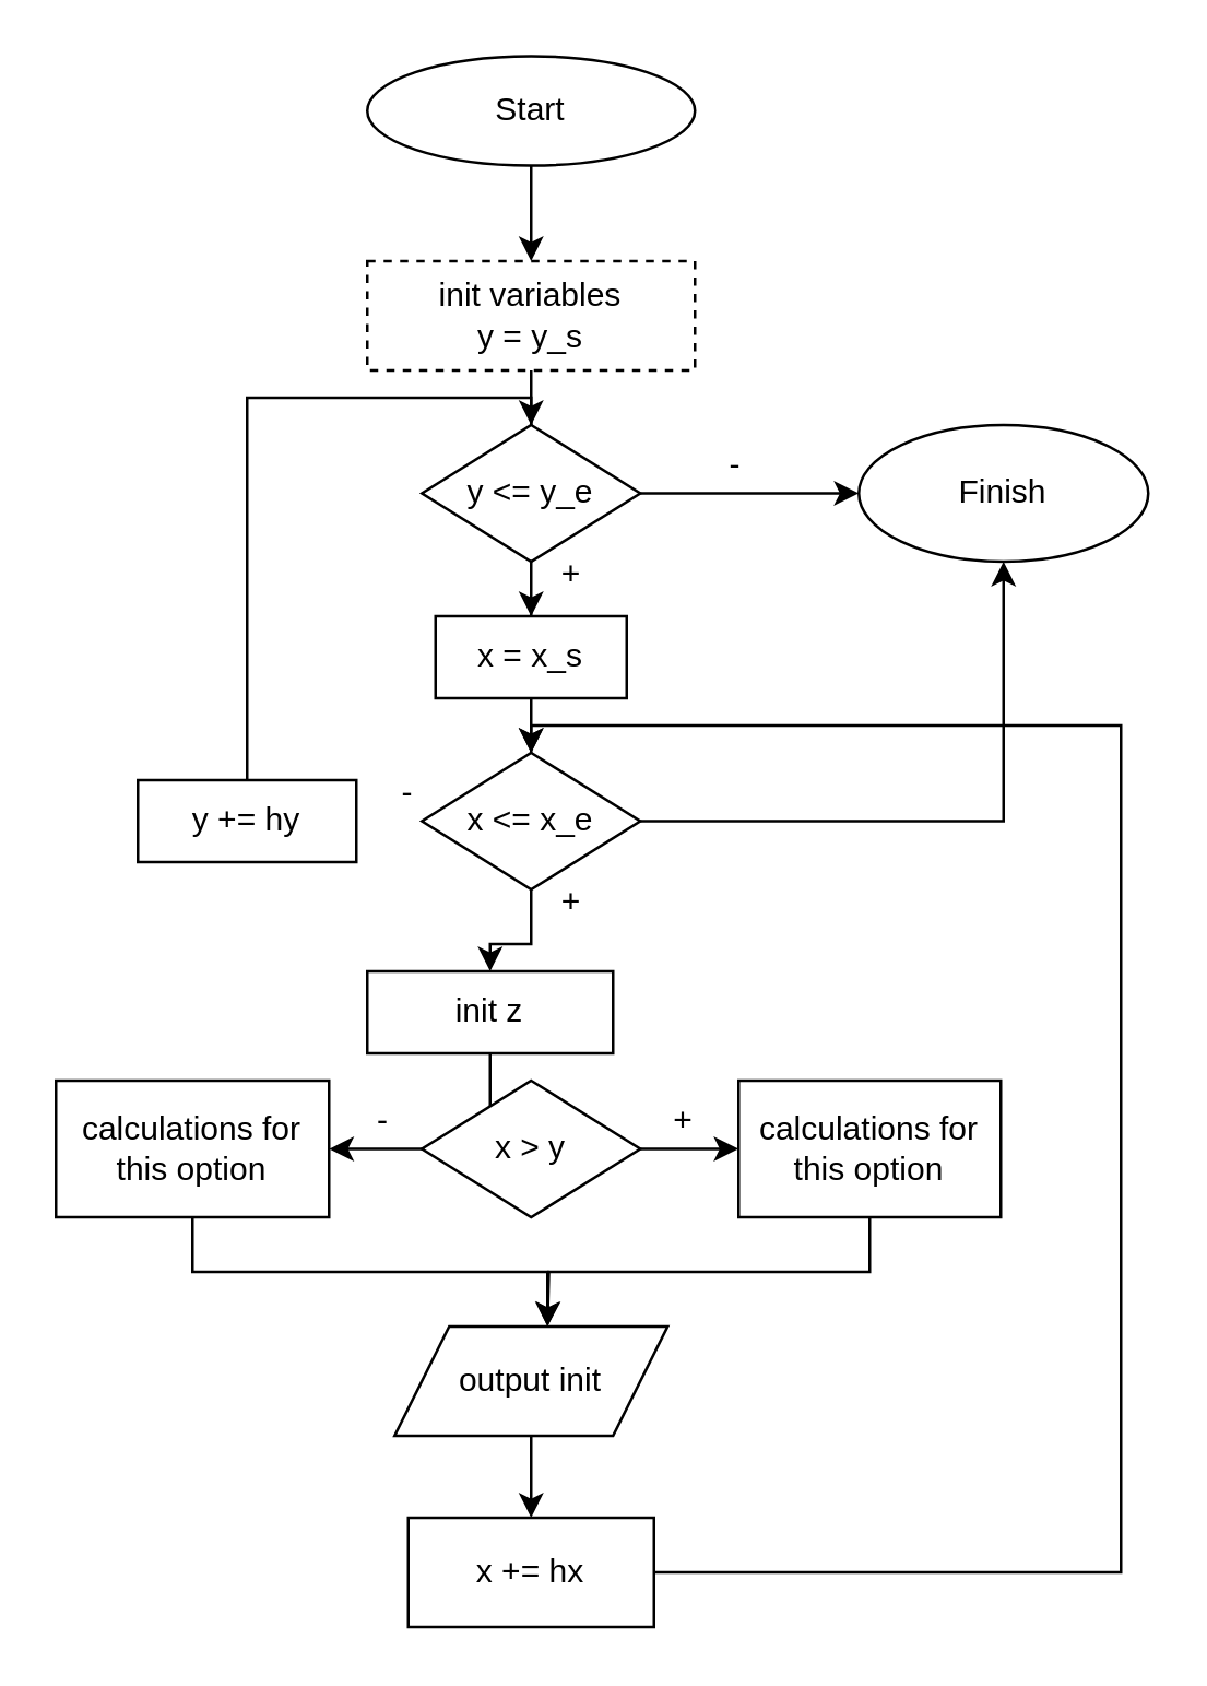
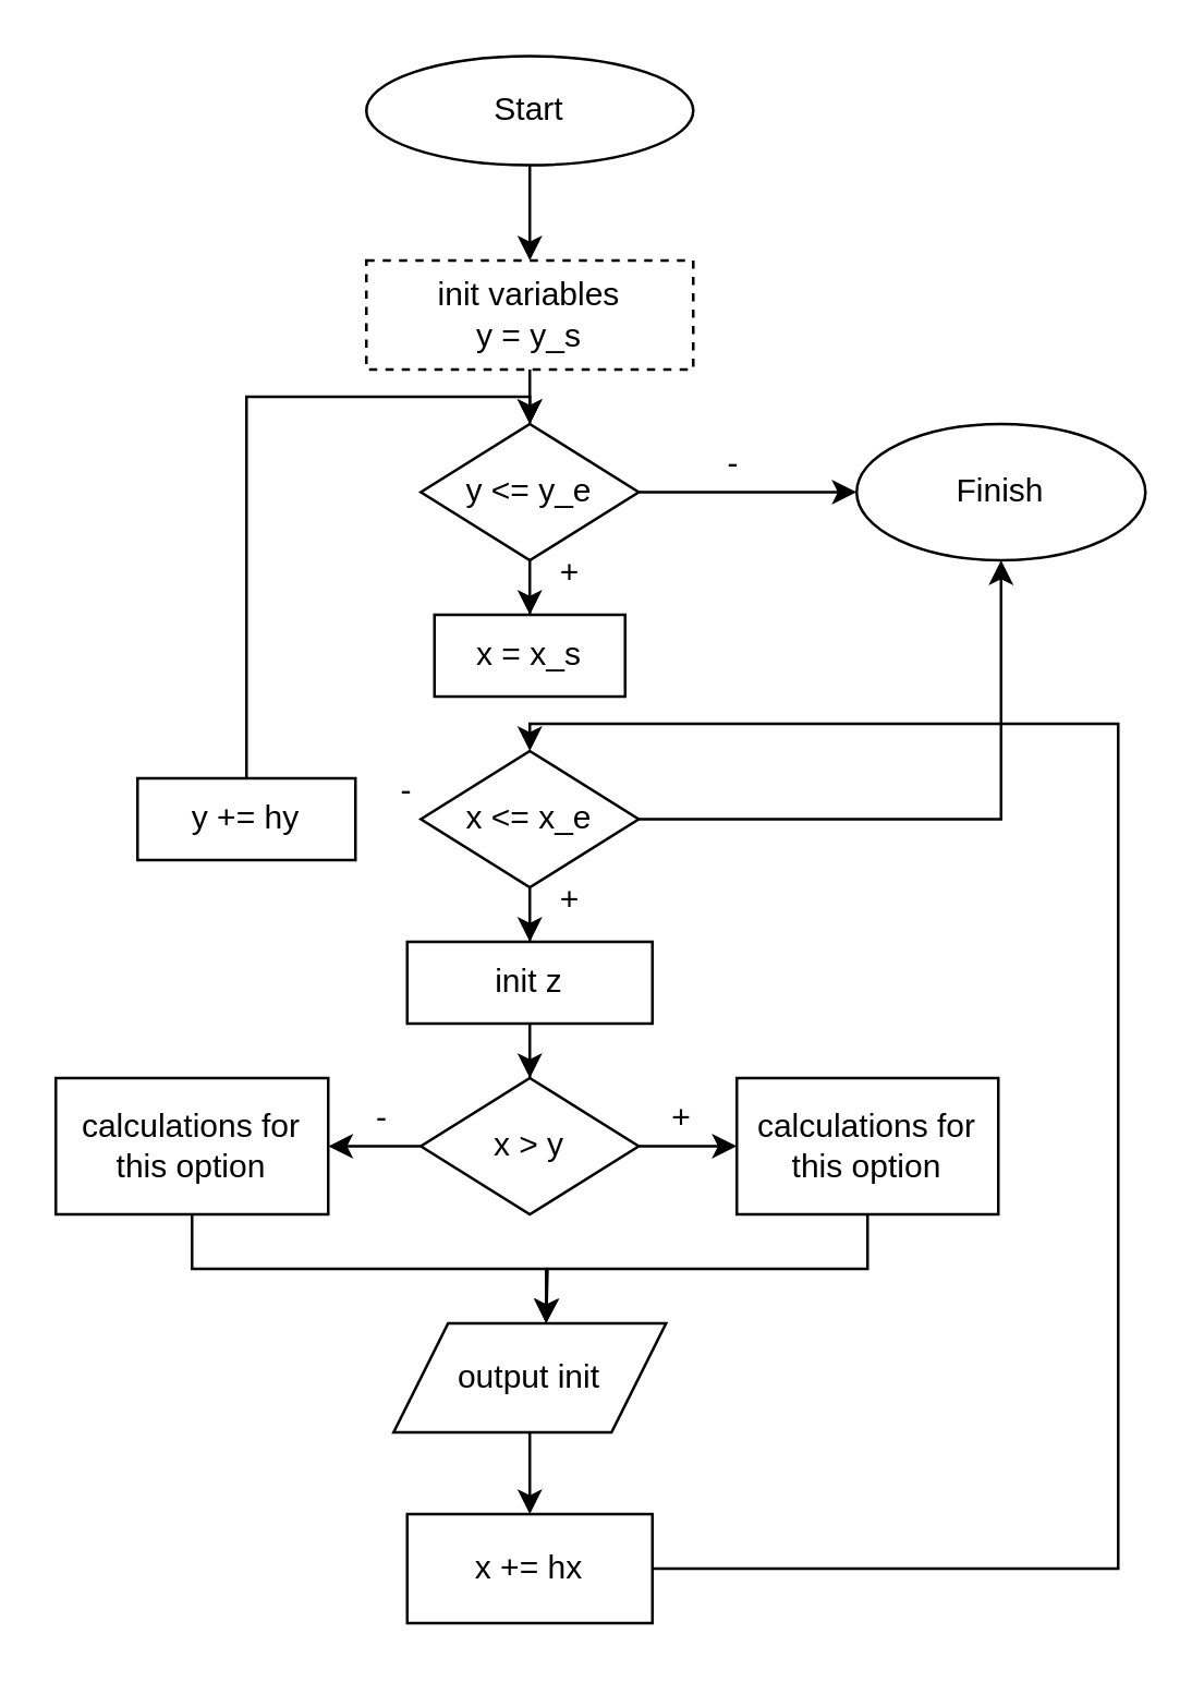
  <mxCell id="0" />
  <mxCell id="1" parent="0" />
  <mxCell id="2" value="" style="edgeStyle=orthogonalEdgeStyle;rounded=0;orthogonalLoop=1;jettySize=auto;html=1;" edge="1" parent="1" source="3" target="5"><mxGeometry relative="1" as="geometry" /></mxCell>
  <mxCell id="3" value="Start" style="ellipse;whiteSpace=wrap;html=1;" vertex="1" parent="1"><mxGeometry x="134" y="20" width="120" height="40" as="geometry" /></mxCell>
  <mxCell id="4" value="" style="edgeStyle=orthogonalEdgeStyle;rounded=0;orthogonalLoop=1;jettySize=auto;html=1;" edge="1" parent="1" source="5" target="8"><mxGeometry relative="1" as="geometry" /></mxCell>
  <mxCell id="5" value="init variables&lt;div&gt;y = y_s&lt;/div&gt;" style="whiteSpace=wrap;html=1;dashed=1;" vertex="1" parent="1"><mxGeometry x="134" y="95" width="120" height="40" as="geometry" /></mxCell>
  <mxCell id="6" value="" style="edgeStyle=orthogonalEdgeStyle;rounded=0;orthogonalLoop=1;jettySize=auto;html=1;" edge="1" parent="1" source="8" target="10"><mxGeometry relative="1" as="geometry" /></mxCell>
  <mxCell id="7" value="" style="edgeStyle=orthogonalEdgeStyle;rounded=0;orthogonalLoop=1;jettySize=auto;html=1;" edge="1" parent="1" source="8" target="29"><mxGeometry relative="1" as="geometry" /></mxCell>
  <mxCell id="8" value="y &amp;lt;= y_e" style="rhombus;whiteSpace=wrap;html=1;" vertex="1" parent="1"><mxGeometry x="154" y="155" width="80" height="50" as="geometry" /></mxCell>
- <mxCell id="9" value="" style="edgeStyle=orthogonalEdgeStyle;rounded=0;orthogonalLoop=1;jettySize=auto;html=1;" edge="1" parent="1" source="10" target="13"><mxGeometry relative="1" as="geometry" /></mxCell>
  <mxCell id="10" value="x = x_s" style="whiteSpace=wrap;html=1;" vertex="1" parent="1"><mxGeometry x="159" y="225" width="70" height="30" as="geometry" /></mxCell>
  <mxCell id="11" value="" style="edgeStyle=orthogonalEdgeStyle;rounded=0;orthogonalLoop=1;jettySize=auto;html=1;" edge="1" parent="1" source="13" target="15"><mxGeometry relative="1" as="geometry" /></mxCell>
  <mxCell id="12" value="" style="edgeStyle=orthogonalEdgeStyle;rounded=0;orthogonalLoop=1;jettySize=auto;html=1;" edge="1" parent="1" source="13" target="29"><mxGeometry relative="1" as="geometry" /></mxCell>
  <mxCell id="13" value="x &amp;lt;= x_e" style="rhombus;whiteSpace=wrap;html=1;" vertex="1" parent="1"><mxGeometry x="154" y="275" width="80" height="50" as="geometry" /></mxCell>
  <mxCell id="14" value="" style="edgeStyle=orthogonalEdgeStyle;rounded=0;orthogonalLoop=1;jettySize=auto;html=1;" edge="1" parent="1" source="15" target="18"><mxGeometry relative="1" as="geometry" /></mxCell>
- <mxCell id="15" value="init z" style="whiteSpace=wrap;html=1;" vertex="1" parent="1"><mxGeometry x="134" y="355" width="90" height="30" as="geometry" /></mxCell>
+ <mxCell id="15" value="init z" style="whiteSpace=wrap;html=1;" vertex="1" parent="1"><mxGeometry x="149" y="345" width="90" height="30" as="geometry" /></mxCell>
  <mxCell id="16" value="" style="edgeStyle=orthogonalEdgeStyle;rounded=0;orthogonalLoop=1;jettySize=auto;html=1;" edge="1" parent="1" source="18" target="20"><mxGeometry relative="1" as="geometry" /></mxCell>
  <mxCell id="17" value="" style="edgeStyle=orthogonalEdgeStyle;rounded=0;orthogonalLoop=1;jettySize=auto;html=1;" edge="1" parent="1" source="18" target="22"><mxGeometry relative="1" as="geometry" /></mxCell>
  <mxCell id="18" value="x &amp;gt; y" style="rhombus;whiteSpace=wrap;html=1;" vertex="1" parent="1"><mxGeometry x="154" y="395" width="80" height="50" as="geometry" /></mxCell>
  <mxCell id="19" value="" style="edgeStyle=orthogonalEdgeStyle;rounded=0;orthogonalLoop=1;jettySize=auto;html=1;" edge="1" parent="1" source="20" target="24"><mxGeometry relative="1" as="geometry"><Array as="points"><mxPoint x="70" y="465" /><mxPoint x="200" y="465" /></Array></mxGeometry></mxCell>
  <mxCell id="20" value="calculations for this option" style="whiteSpace=wrap;html=1;" vertex="1" parent="1"><mxGeometry x="20" y="395" width="100" height="50" as="geometry" /></mxCell>
  <mxCell id="21" style="edgeStyle=orthogonalEdgeStyle;rounded=0;orthogonalLoop=1;jettySize=auto;html=1;exitX=0.5;exitY=1;exitDx=0;exitDy=0;" edge="1" parent="1" source="22"><mxGeometry relative="1" as="geometry"><mxPoint x="200" y="485" as="targetPoint" /></mxGeometry></mxCell>
  <mxCell id="22" value="calculations for this option" style="whiteSpace=wrap;html=1;" vertex="1" parent="1"><mxGeometry x="270" y="395" width="96" height="50" as="geometry" /></mxCell>
  <mxCell id="23" value="" style="edgeStyle=orthogonalEdgeStyle;rounded=0;orthogonalLoop=1;jettySize=auto;html=1;" edge="1" parent="1" source="24" target="26"><mxGeometry relative="1" as="geometry" /></mxCell>
  <mxCell id="24" value="output init" style="shape=parallelogram;perimeter=parallelogramPerimeter;whiteSpace=wrap;html=1;fixedSize=1;" vertex="1" parent="1"><mxGeometry x="144" y="485" width="100" height="40" as="geometry" /></mxCell>
  <mxCell id="25" style="edgeStyle=orthogonalEdgeStyle;rounded=0;orthogonalLoop=1;jettySize=auto;html=1;exitX=1;exitY=0.5;exitDx=0;exitDy=0;entryX=0.5;entryY=0;entryDx=0;entryDy=0;" edge="1" parent="1" source="26" target="13"><mxGeometry relative="1" as="geometry"><Array as="points"><mxPoint x="410" y="575" /><mxPoint x="410" y="265" /><mxPoint x="194" y="265" /></Array></mxGeometry></mxCell>
  <mxCell id="26" value="x += hx" style="whiteSpace=wrap;html=1;" vertex="1" parent="1"><mxGeometry x="149" y="555" width="90" height="40" as="geometry" /></mxCell>
- <mxCell id="27" style="edgeStyle=orthogonalEdgeStyle;rounded=0;orthogonalLoop=1;jettySize=auto;html=1;exitX=0.5;exitY=0;exitDx=0;exitDy=0;entryX=0.5;entryY=0;entryDx=0;entryDy=0;endArrow=none;" edge="1" parent="1" source="28" target="8"><mxGeometry relative="1" as="geometry"><Array as="points"><mxPoint x="90" y="145" /><mxPoint x="194" y="145" /></Array></mxGeometry></mxCell>
+ <mxCell id="27" style="edgeStyle=orthogonalEdgeStyle;rounded=0;orthogonalLoop=1;jettySize=auto;html=1;exitX=0.5;exitY=0;exitDx=0;exitDy=0;entryX=0.5;entryY=0;entryDx=0;entryDy=0;" edge="1" parent="1" source="28" target="8"><mxGeometry relative="1" as="geometry"><Array as="points"><mxPoint x="90" y="145" /><mxPoint x="194" y="145" /></Array></mxGeometry></mxCell>
  <mxCell id="28" value="y += hy" style="whiteSpace=wrap;html=1;" vertex="1" parent="1"><mxGeometry x="50" y="285" width="80" height="30" as="geometry" /></mxCell>
  <mxCell id="29" value="Finish" style="ellipse;whiteSpace=wrap;html=1;" vertex="1" parent="1"><mxGeometry x="314" y="155" width="106" height="50" as="geometry" /></mxCell>
  <mxCell id="30" value="+" style="text;html=1;align=center;verticalAlign=middle;whiteSpace=wrap;rounded=0;" vertex="1" parent="1"><mxGeometry x="179" y="195" width="60" height="30" as="geometry" /></mxCell>
  <mxCell id="31" value="+" style="text;html=1;align=center;verticalAlign=middle;whiteSpace=wrap;rounded=0;" vertex="1" parent="1"><mxGeometry x="179" y="315" width="60" height="30" as="geometry" /></mxCell>
  <mxCell id="32" value="+" style="text;html=1;align=center;verticalAlign=middle;whiteSpace=wrap;rounded=0;" vertex="1" parent="1"><mxGeometry x="220" y="395" width="60" height="30" as="geometry" /></mxCell>
  <mxCell id="33" value="-" style="text;html=1;align=center;verticalAlign=middle;whiteSpace=wrap;rounded=0;" vertex="1" parent="1"><mxGeometry x="239" y="155" width="60" height="30" as="geometry" /></mxCell>
  <mxCell id="34" value="-" style="text;html=1;align=center;verticalAlign=middle;whiteSpace=wrap;rounded=0;" vertex="1" parent="1"><mxGeometry x="119" y="275" width="60" height="30" as="geometry" /></mxCell>
  <mxCell id="35" value="-" style="text;html=1;align=center;verticalAlign=middle;whiteSpace=wrap;rounded=0;" vertex="1" parent="1"><mxGeometry x="110" y="395" width="60" height="30" as="geometry" /></mxCell>
